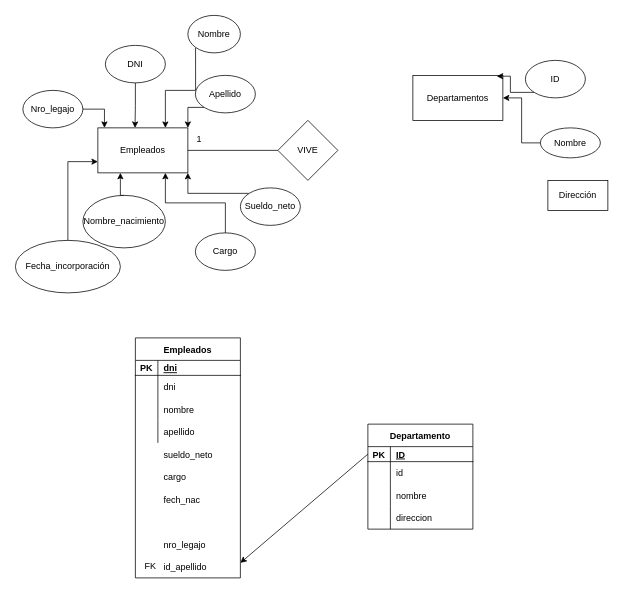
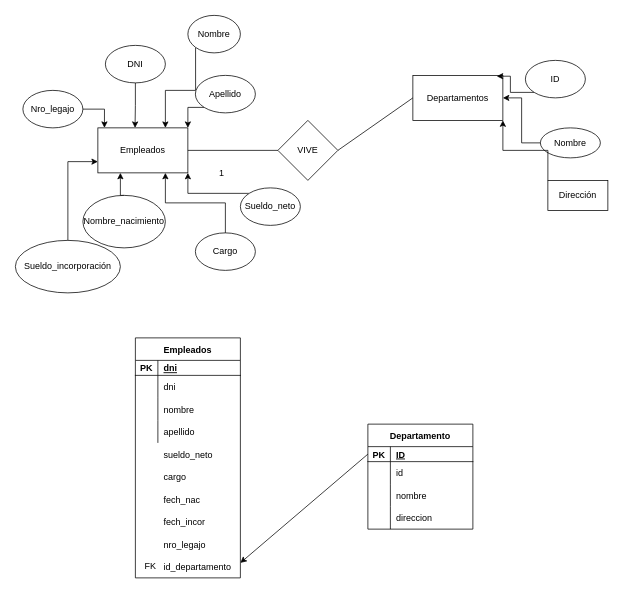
  <mxCell id="0" />
  <mxCell id="1" parent="0" />
  <mxCell id="2" value="Empleados" style="rounded=0;whiteSpace=wrap;html=1;" vertex="1" parent="1"><mxGeometry x="130" y="170" width="120" height="60" as="geometry" /></mxCell>
  <mxCell id="3" style="edgeStyle=orthogonalEdgeStyle;rounded=0;orthogonalLoop=1;jettySize=auto;html=1;exitX=0.5;exitY=1;exitDx=0;exitDy=0;entryX=0.413;entryY=0;entryDx=0;entryDy=0;entryPerimeter=0;" edge="1" parent="1" source="4" target="2"><mxGeometry relative="1" as="geometry" /></mxCell>
  <mxCell id="4" value="DNI" style="ellipse;whiteSpace=wrap;html=1;" vertex="1" parent="1"><mxGeometry x="140" width="80" height="50" as="geometry" y="60" /></mxCell>
  <mxCell id="5" style="edgeStyle=orthogonalEdgeStyle;rounded=0;orthogonalLoop=1;jettySize=auto;html=1;exitX=0.5;exitY=0;exitDx=0;exitDy=0;entryX=0.25;entryY=1;entryDx=0;entryDy=0;" edge="1" parent="1" source="6" target="2"><mxGeometry relative="1" as="geometry" /></mxCell>
  <mxCell id="6" value="Nombre_nacimiento" style="ellipse;whiteSpace=wrap;html=1;" vertex="1" parent="1"><mxGeometry x="110" y="260" width="110" height="70" as="geometry" /></mxCell>
  <mxCell id="7" style="edgeStyle=orthogonalEdgeStyle;rounded=0;orthogonalLoop=1;jettySize=auto;html=1;exitX=0;exitY=1;exitDx=0;exitDy=0;entryX=0.75;entryY=0;entryDx=0;entryDy=0;" edge="1" parent="1" source="8" target="2"><mxGeometry relative="1" as="geometry" /></mxCell>
  <mxCell id="8" value="Nombre" style="ellipse;whiteSpace=wrap;html=1;" vertex="1" parent="1"><mxGeometry x="250" y="20" width="70" height="50" as="geometry" /></mxCell>
  <mxCell id="9" style="edgeStyle=orthogonalEdgeStyle;rounded=0;orthogonalLoop=1;jettySize=auto;html=1;exitX=0.5;exitY=0;exitDx=0;exitDy=0;entryX=0.75;entryY=1;entryDx=0;entryDy=0;" edge="1" parent="1" source="10" target="2"><mxGeometry relative="1" as="geometry" /></mxCell>
  <mxCell id="10" value="Cargo" style="ellipse;whiteSpace=wrap;html=1;" vertex="1" parent="1"><mxGeometry x="260" y="310" width="80" height="50" as="geometry" /></mxCell>
  <mxCell id="11" style="edgeStyle=orthogonalEdgeStyle;rounded=0;orthogonalLoop=1;jettySize=auto;html=1;exitX=0;exitY=0;exitDx=0;exitDy=0;entryX=1;entryY=1;entryDx=0;entryDy=0;" edge="1" parent="1" source="12" target="2"><mxGeometry relative="1" as="geometry" /></mxCell>
  <mxCell id="12" value="Sueldo_neto" style="ellipse;whiteSpace=wrap;html=1;" vertex="1" parent="1"><mxGeometry x="320" y="250" width="80" height="50" as="geometry" /></mxCell>
  <mxCell id="13" style="edgeStyle=orthogonalEdgeStyle;rounded=0;orthogonalLoop=1;jettySize=auto;html=1;exitX=0.5;exitY=0;exitDx=0;exitDy=0;entryX=0;entryY=0.75;entryDx=0;entryDy=0;" edge="1" parent="1" source="14" target="2"><mxGeometry relative="1" as="geometry" /></mxCell>
- <mxCell id="14" value="Fecha_incorporación" style="ellipse;whiteSpace=wrap;html=1;" vertex="1" parent="1"><mxGeometry y="320" width="140" height="70" as="geometry" x="20" /></mxCell>
+ <mxCell id="14" value="Sueldo_incorporación" style="ellipse;whiteSpace=wrap;html=1;" vertex="1" parent="1"><mxGeometry y="320" width="140" height="70" as="geometry" x="20" /></mxCell>
  <mxCell id="15" style="edgeStyle=orthogonalEdgeStyle;rounded=0;orthogonalLoop=1;jettySize=auto;html=1;exitX=0;exitY=1;exitDx=0;exitDy=0;entryX=1;entryY=0;entryDx=0;entryDy=0;" edge="1" parent="1" source="16" target="2"><mxGeometry relative="1" as="geometry" /></mxCell>
  <mxCell id="16" value="Apellido" style="ellipse;whiteSpace=wrap;html=1;" vertex="1" parent="1"><mxGeometry x="260" y="100" width="80" height="50" as="geometry" /></mxCell>
  <mxCell id="17" style="edgeStyle=orthogonalEdgeStyle;rounded=0;orthogonalLoop=1;jettySize=auto;html=1;exitX=1;exitY=0.5;exitDx=0;exitDy=0;entryX=0.073;entryY=-0.001;entryDx=0;entryDy=0;entryPerimeter=0;" edge="1" parent="1" source="18" target="2"><mxGeometry relative="1" as="geometry" /></mxCell>
  <mxCell id="18" value="Nro_legajo" style="ellipse;whiteSpace=wrap;html=1;" vertex="1" parent="1"><mxGeometry x="30" y="120" width="80" height="50" as="geometry" /></mxCell>
  <mxCell id="19" value="Departamentos" style="rounded=0;whiteSpace=wrap;html=1;" vertex="1" parent="1"><mxGeometry x="550" y="100" width="120" height="60" as="geometry" /></mxCell>
  <mxCell id="20" style="edgeStyle=orthogonalEdgeStyle;rounded=0;orthogonalLoop=1;jettySize=auto;html=1;exitX=0;exitY=1;exitDx=0;exitDy=0;entryX=0.932;entryY=0.019;entryDx=0;entryDy=0;entryPerimeter=0;" edge="1" parent="1" source="21" target="19"><mxGeometry relative="1" as="geometry" /></mxCell>
  <mxCell id="21" value="ID" style="ellipse;whiteSpace=wrap;html=1;" vertex="1" parent="1"><mxGeometry x="700" y="80" width="80" height="50" as="geometry" /></mxCell>
  <mxCell id="22" style="edgeStyle=orthogonalEdgeStyle;rounded=0;orthogonalLoop=1;jettySize=auto;html=1;exitX=0;exitY=0.5;exitDx=0;exitDy=0;entryX=1;entryY=0.5;entryDx=0;entryDy=0;" edge="1" parent="1" source="23" target="19"><mxGeometry relative="1" as="geometry" /></mxCell>
  <mxCell id="23" value="Nombre" style="ellipse;whiteSpace=wrap;html=1;" vertex="1" parent="1"><mxGeometry x="720" y="170" width="80" height="40" as="geometry" /></mxCell>
+ <mxCell id="24" style="edgeStyle=orthogonalEdgeStyle;rounded=0;orthogonalLoop=1;jettySize=auto;html=1;exitX=0;exitY=0;exitDx=0;exitDy=0;entryX=1;entryY=1;entryDx=0;entryDy=0;" edge="1" parent="1" source="25" target="19"><mxGeometry relative="1" as="geometry" /></mxCell>
  <mxCell id="25" value="Dirección" style="whiteSpace=wrap;html=1;rounded=0;" vertex="1" parent="1"><mxGeometry x="730" y="240" width="80" height="40" as="geometry" /></mxCell>
  <mxCell id="26" value="VIVE" style="rhombus;whiteSpace=wrap;html=1;" vertex="1" parent="1"><mxGeometry x="370" y="160" width="80" height="80" as="geometry" /></mxCell>
+ <mxCell id="27" value="" style="endArrow=none;html=1;rounded=0;exitX=1;exitY=0.5;exitDx=0;exitDy=0;entryX=0;entryY=0.5;entryDx=0;entryDy=0;" edge="1" parent="1" source="26" target="19"><mxGeometry width="50" height="50" relative="1" as="geometry"><mxPoint x="460" y="440" as="sourcePoint" /><mxPoint x="510" y="390" as="targetPoint" /></mxGeometry></mxCell>
  <mxCell id="28" value="" style="endArrow=none;html=1;rounded=0;entryX=0;entryY=0.5;entryDx=0;entryDy=0;exitX=1;exitY=0.5;exitDx=0;exitDy=0;" edge="1" parent="1" source="2" target="26"><mxGeometry width="50" height="50" relative="1" as="geometry"><mxPoint x="460" y="440" as="sourcePoint" /><mxPoint x="510" y="390" as="targetPoint" /></mxGeometry></mxCell>
- <mxCell id="29" value="1" style="text;html=1;align=center;verticalAlign=middle;resizable=0;points=[];autosize=1;strokeColor=none;fillColor=none;" vertex="1" parent="1"><mxGeometry x="250" y="170" width="30" height="30" as="geometry" /></mxCell>
+ <mxCell id="29" value="1" style="text;html=1;align=center;verticalAlign=middle;resizable=0;points=[];autosize=1;strokeColor=none;fillColor=none;" vertex="1" parent="1"><mxGeometry x="280" y="215" width="30" height="30" as="geometry" /></mxCell>
  <mxCell id="30" value="Empleados" style="shape=table;startSize=30;container=1;collapsible=1;childLayout=tableLayout;fixedRows=1;rowLines=0;fontStyle=1;align=center;resizeLast=1;" vertex="1" parent="1"><mxGeometry x="180" y="450" width="140" height="320" as="geometry" /></mxCell>
  <mxCell id="31" value="" style="shape=tableRow;horizontal=0;startSize=0;swimlaneHead=0;swimlaneBody=0;fillColor=none;collapsible=0;dropTarget=0;points=[[0,0.5],[1,0.5]];portConstraint=eastwest;top=0;left=0;right=0;bottom=1;" vertex="1" parent="30"><mxGeometry y="30" width="140" height="20" as="geometry" /></mxCell>
  <mxCell id="32" value="PK" style="shape=partialRectangle;connectable=0;fillColor=none;top=0;left=0;bottom=0;right=0;fontStyle=1;overflow=hidden;" vertex="1" parent="31"><mxGeometry width="30" height="20" as="geometry"><mxRectangle width="30" height="20" as="alternateBounds" /></mxGeometry></mxCell>
  <mxCell id="33" value="dni" style="shape=partialRectangle;connectable=0;fillColor=none;top=0;left=0;bottom=0;right=0;align=left;spacingLeft=6;fontStyle=5;overflow=hidden;" vertex="1" parent="31"><mxGeometry x="30" width="110" height="20" as="geometry"><mxRectangle width="110" height="20" as="alternateBounds" /></mxGeometry></mxCell>
  <mxCell id="34" value="" style="shape=tableRow;horizontal=0;startSize=0;swimlaneHead=0;swimlaneBody=0;fillColor=none;collapsible=0;dropTarget=0;points=[[0,0.5],[1,0.5]];portConstraint=eastwest;top=0;left=0;right=0;bottom=0;" vertex="1" parent="30"><mxGeometry y="50" width="140" height="30" as="geometry" /></mxCell>
  <mxCell id="35" value="" style="shape=partialRectangle;connectable=0;fillColor=none;top=0;left=0;bottom=0;right=0;editable=1;overflow=hidden;" vertex="1" parent="34"><mxGeometry width="30" height="30" as="geometry"><mxRectangle width="30" height="30" as="alternateBounds" /></mxGeometry></mxCell>
  <mxCell id="36" value="dni" style="shape=partialRectangle;connectable=0;fillColor=none;top=0;left=0;bottom=0;right=0;align=left;spacingLeft=6;overflow=hidden;" vertex="1" parent="34"><mxGeometry x="30" width="110" height="30" as="geometry"><mxRectangle width="110" height="30" as="alternateBounds" /></mxGeometry></mxCell>
  <mxCell id="37" value="" style="shape=tableRow;horizontal=0;startSize=0;swimlaneHead=0;swimlaneBody=0;fillColor=none;collapsible=0;dropTarget=0;points=[[0,0.5],[1,0.5]];portConstraint=eastwest;top=0;left=0;right=0;bottom=0;" vertex="1" parent="30"><mxGeometry y="80" width="140" height="30" as="geometry" /></mxCell>
  <mxCell id="38" value="" style="shape=partialRectangle;connectable=0;fillColor=none;top=0;left=0;bottom=0;right=0;editable=1;overflow=hidden;" vertex="1" parent="37"><mxGeometry width="30" height="30" as="geometry"><mxRectangle width="30" height="30" as="alternateBounds" /></mxGeometry></mxCell>
  <mxCell id="39" value="nombre" style="shape=partialRectangle;connectable=0;fillColor=none;top=0;left=0;bottom=0;right=0;align=left;spacingLeft=6;overflow=hidden;" vertex="1" parent="37"><mxGeometry x="30" width="110" height="30" as="geometry"><mxRectangle width="110" height="30" as="alternateBounds" /></mxGeometry></mxCell>
  <mxCell id="40" value="" style="shape=tableRow;horizontal=0;startSize=0;swimlaneHead=0;swimlaneBody=0;fillColor=none;collapsible=0;dropTarget=0;points=[[0,0.5],[1,0.5]];portConstraint=eastwest;top=0;left=0;right=0;bottom=0;" vertex="1" parent="30"><mxGeometry y="110" width="140" height="30" as="geometry" /></mxCell>
  <mxCell id="41" value="" style="shape=partialRectangle;connectable=0;fillColor=none;top=0;left=0;bottom=0;right=0;editable=1;overflow=hidden;" vertex="1" parent="40"><mxGeometry width="30" height="30" as="geometry"><mxRectangle width="30" height="30" as="alternateBounds" /></mxGeometry></mxCell>
  <mxCell id="42" value="apellido" style="shape=partialRectangle;connectable=0;fillColor=none;top=0;left=0;bottom=0;right=0;align=left;spacingLeft=6;overflow=hidden;" vertex="1" parent="40"><mxGeometry x="30" width="110" height="30" as="geometry"><mxRectangle width="110" height="30" as="alternateBounds" /></mxGeometry></mxCell>
  <mxCell id="43" value="" style="shape=tableRow;horizontal=0;startSize=0;swimlaneHead=0;swimlaneBody=0;fillColor=none;collapsible=0;dropTarget=0;points=[[0,0.5],[1,0.5]];portConstraint=eastwest;top=0;left=0;right=0;bottom=0;" vertex="1" parent="1"><mxGeometry x="180" y="590" width="140" height="30" as="geometry" /></mxCell>
  <mxCell id="44" value="" style="shape=partialRectangle;connectable=0;fillColor=none;top=0;left=0;bottom=0;right=0;editable=1;overflow=hidden;" vertex="1" parent="43"><mxGeometry width="30" height="30" as="geometry"><mxRectangle width="30" height="30" as="alternateBounds" /></mxGeometry></mxCell>
  <mxCell id="45" value="sueldo_neto" style="shape=partialRectangle;connectable=0;fillColor=none;top=0;left=0;bottom=0;right=0;align=left;spacingLeft=6;overflow=hidden;" vertex="1" parent="43"><mxGeometry x="30" width="110" height="30" as="geometry"><mxRectangle width="110" height="30" as="alternateBounds" /></mxGeometry></mxCell>
  <mxCell id="46" value="cargo" style="shape=partialRectangle;connectable=0;fillColor=none;top=0;left=0;bottom=0;right=0;align=left;spacingLeft=6;overflow=hidden;" vertex="1" parent="1"><mxGeometry x="210" y="620" width="110" height="30" as="geometry"><mxRectangle width="110" height="30" as="alternateBounds" /></mxGeometry></mxCell>
  <mxCell id="47" value="fech_nac" style="shape=partialRectangle;connectable=0;fillColor=none;top=0;left=0;bottom=0;right=0;align=left;spacingLeft=6;overflow=hidden;" vertex="1" parent="1"><mxGeometry x="210" y="650" width="110" height="30" as="geometry"><mxRectangle width="110" height="30" as="alternateBounds" /></mxGeometry></mxCell>
+ <mxCell id="48" value="fech_incor" style="shape=partialRectangle;connectable=0;fillColor=none;top=0;left=0;bottom=0;right=0;align=left;spacingLeft=6;overflow=hidden;" vertex="1" parent="1"><mxGeometry x="210" y="680" width="110" height="30" as="geometry"><mxRectangle width="110" height="30" as="alternateBounds" /></mxGeometry></mxCell>
  <mxCell id="49" value="nro_legajo" style="shape=partialRectangle;connectable=0;fillColor=none;top=0;left=0;bottom=0;right=0;align=left;spacingLeft=6;overflow=hidden;" vertex="1" parent="1"><mxGeometry x="210" y="710" width="110" height="30" as="geometry"><mxRectangle width="110" height="30" as="alternateBounds" /></mxGeometry></mxCell>
- <mxCell id="50" value="id_apellido" style="shape=partialRectangle;connectable=0;fillColor=none;top=0;left=0;bottom=0;right=0;align=left;spacingLeft=6;overflow=hidden;" vertex="1" parent="1"><mxGeometry x="210" y="740" width="110" height="30" as="geometry"><mxRectangle width="110" height="30" as="alternateBounds" /></mxGeometry></mxCell>
+ <mxCell id="50" value="id_departamento" style="shape=partialRectangle;connectable=0;fillColor=none;top=0;left=0;bottom=0;right=0;align=left;spacingLeft=6;overflow=hidden;" vertex="1" parent="1"><mxGeometry x="210" y="740" width="110" height="30" as="geometry"><mxRectangle width="110" height="30" as="alternateBounds" /></mxGeometry></mxCell>
  <mxCell id="51" value="FK" style="text;html=1;align=center;verticalAlign=middle;resizable=0;points=[];autosize=1;strokeColor=none;fillColor=none;" vertex="1" parent="1"><mxGeometry x="180" y="740" width="40" height="30" as="geometry" /></mxCell>
  <mxCell id="52" value="Departamento" style="shape=table;startSize=30;container=1;collapsible=1;childLayout=tableLayout;fixedRows=1;rowLines=0;fontStyle=1;align=center;resizeLast=1;" vertex="1" parent="1"><mxGeometry x="490" y="565" width="140" height="140" as="geometry" /></mxCell>
  <mxCell id="53" value="" style="shape=tableRow;horizontal=0;startSize=0;swimlaneHead=0;swimlaneBody=0;fillColor=none;collapsible=0;dropTarget=0;points=[[0,0.5],[1,0.5]];portConstraint=eastwest;top=0;left=0;right=0;bottom=1;" vertex="1" parent="52"><mxGeometry y="30" width="140" height="20" as="geometry" /></mxCell>
  <mxCell id="54" value="PK" style="shape=partialRectangle;connectable=0;fillColor=none;top=0;left=0;bottom=0;right=0;fontStyle=1;overflow=hidden;" vertex="1" parent="53"><mxGeometry width="30" height="20" as="geometry"><mxRectangle width="30" height="20" as="alternateBounds" /></mxGeometry></mxCell>
  <mxCell id="55" value="ID" style="shape=partialRectangle;connectable=0;fillColor=none;top=0;left=0;bottom=0;right=0;align=left;spacingLeft=6;fontStyle=5;overflow=hidden;" vertex="1" parent="53"><mxGeometry x="30" width="110" height="20" as="geometry"><mxRectangle width="110" height="20" as="alternateBounds" /></mxGeometry></mxCell>
  <mxCell id="56" value="" style="shape=tableRow;horizontal=0;startSize=0;swimlaneHead=0;swimlaneBody=0;fillColor=none;collapsible=0;dropTarget=0;points=[[0,0.5],[1,0.5]];portConstraint=eastwest;top=0;left=0;right=0;bottom=0;" vertex="1" parent="52"><mxGeometry y="50" width="140" height="30" as="geometry" /></mxCell>
  <mxCell id="57" value="" style="shape=partialRectangle;connectable=0;fillColor=none;top=0;left=0;bottom=0;right=0;editable=1;overflow=hidden;" vertex="1" parent="56"><mxGeometry width="30" height="30" as="geometry"><mxRectangle width="30" height="30" as="alternateBounds" /></mxGeometry></mxCell>
  <mxCell id="58" value="id" style="shape=partialRectangle;connectable=0;fillColor=none;top=0;left=0;bottom=0;right=0;align=left;spacingLeft=6;overflow=hidden;" vertex="1" parent="56"><mxGeometry x="30" width="110" height="30" as="geometry"><mxRectangle width="110" height="30" as="alternateBounds" /></mxGeometry></mxCell>
  <mxCell id="59" value="" style="shape=tableRow;horizontal=0;startSize=0;swimlaneHead=0;swimlaneBody=0;fillColor=none;collapsible=0;dropTarget=0;points=[[0,0.5],[1,0.5]];portConstraint=eastwest;top=0;left=0;right=0;bottom=0;" vertex="1" parent="52"><mxGeometry y="80" width="140" height="30" as="geometry" /></mxCell>
  <mxCell id="60" value="" style="shape=partialRectangle;connectable=0;fillColor=none;top=0;left=0;bottom=0;right=0;editable=1;overflow=hidden;" vertex="1" parent="59"><mxGeometry width="30" height="30" as="geometry"><mxRectangle width="30" height="30" as="alternateBounds" /></mxGeometry></mxCell>
  <mxCell id="61" value="nombre" style="shape=partialRectangle;connectable=0;fillColor=none;top=0;left=0;bottom=0;right=0;align=left;spacingLeft=6;overflow=hidden;" vertex="1" parent="59"><mxGeometry x="30" width="110" height="30" as="geometry"><mxRectangle width="110" height="30" as="alternateBounds" /></mxGeometry></mxCell>
  <mxCell id="62" value="" style="shape=tableRow;horizontal=0;startSize=0;swimlaneHead=0;swimlaneBody=0;fillColor=none;collapsible=0;dropTarget=0;points=[[0,0.5],[1,0.5]];portConstraint=eastwest;top=0;left=0;right=0;bottom=0;" vertex="1" parent="52"><mxGeometry y="110" width="140" height="30" as="geometry" /></mxCell>
  <mxCell id="63" value="" style="shape=partialRectangle;connectable=0;fillColor=none;top=0;left=0;bottom=0;right=0;editable=1;overflow=hidden;" vertex="1" parent="62"><mxGeometry width="30" height="30" as="geometry"><mxRectangle width="30" height="30" as="alternateBounds" /></mxGeometry></mxCell>
  <mxCell id="64" value="direccion" style="shape=partialRectangle;connectable=0;fillColor=none;top=0;left=0;bottom=0;right=0;align=left;spacingLeft=6;overflow=hidden;" vertex="1" parent="62"><mxGeometry x="30" width="110" height="30" as="geometry"><mxRectangle width="110" height="30" as="alternateBounds" /></mxGeometry></mxCell>
  <mxCell id="65" value="" style="endArrow=classic;html=1;rounded=0;exitX=0;exitY=0.5;exitDx=0;exitDy=0;" edge="1" parent="1" source="53"><mxGeometry width="50" height="50" relative="1" as="geometry"><mxPoint x="320" y="750" as="sourcePoint" /><mxPoint x="320" y="750" as="targetPoint" /></mxGeometry></mxCell>
